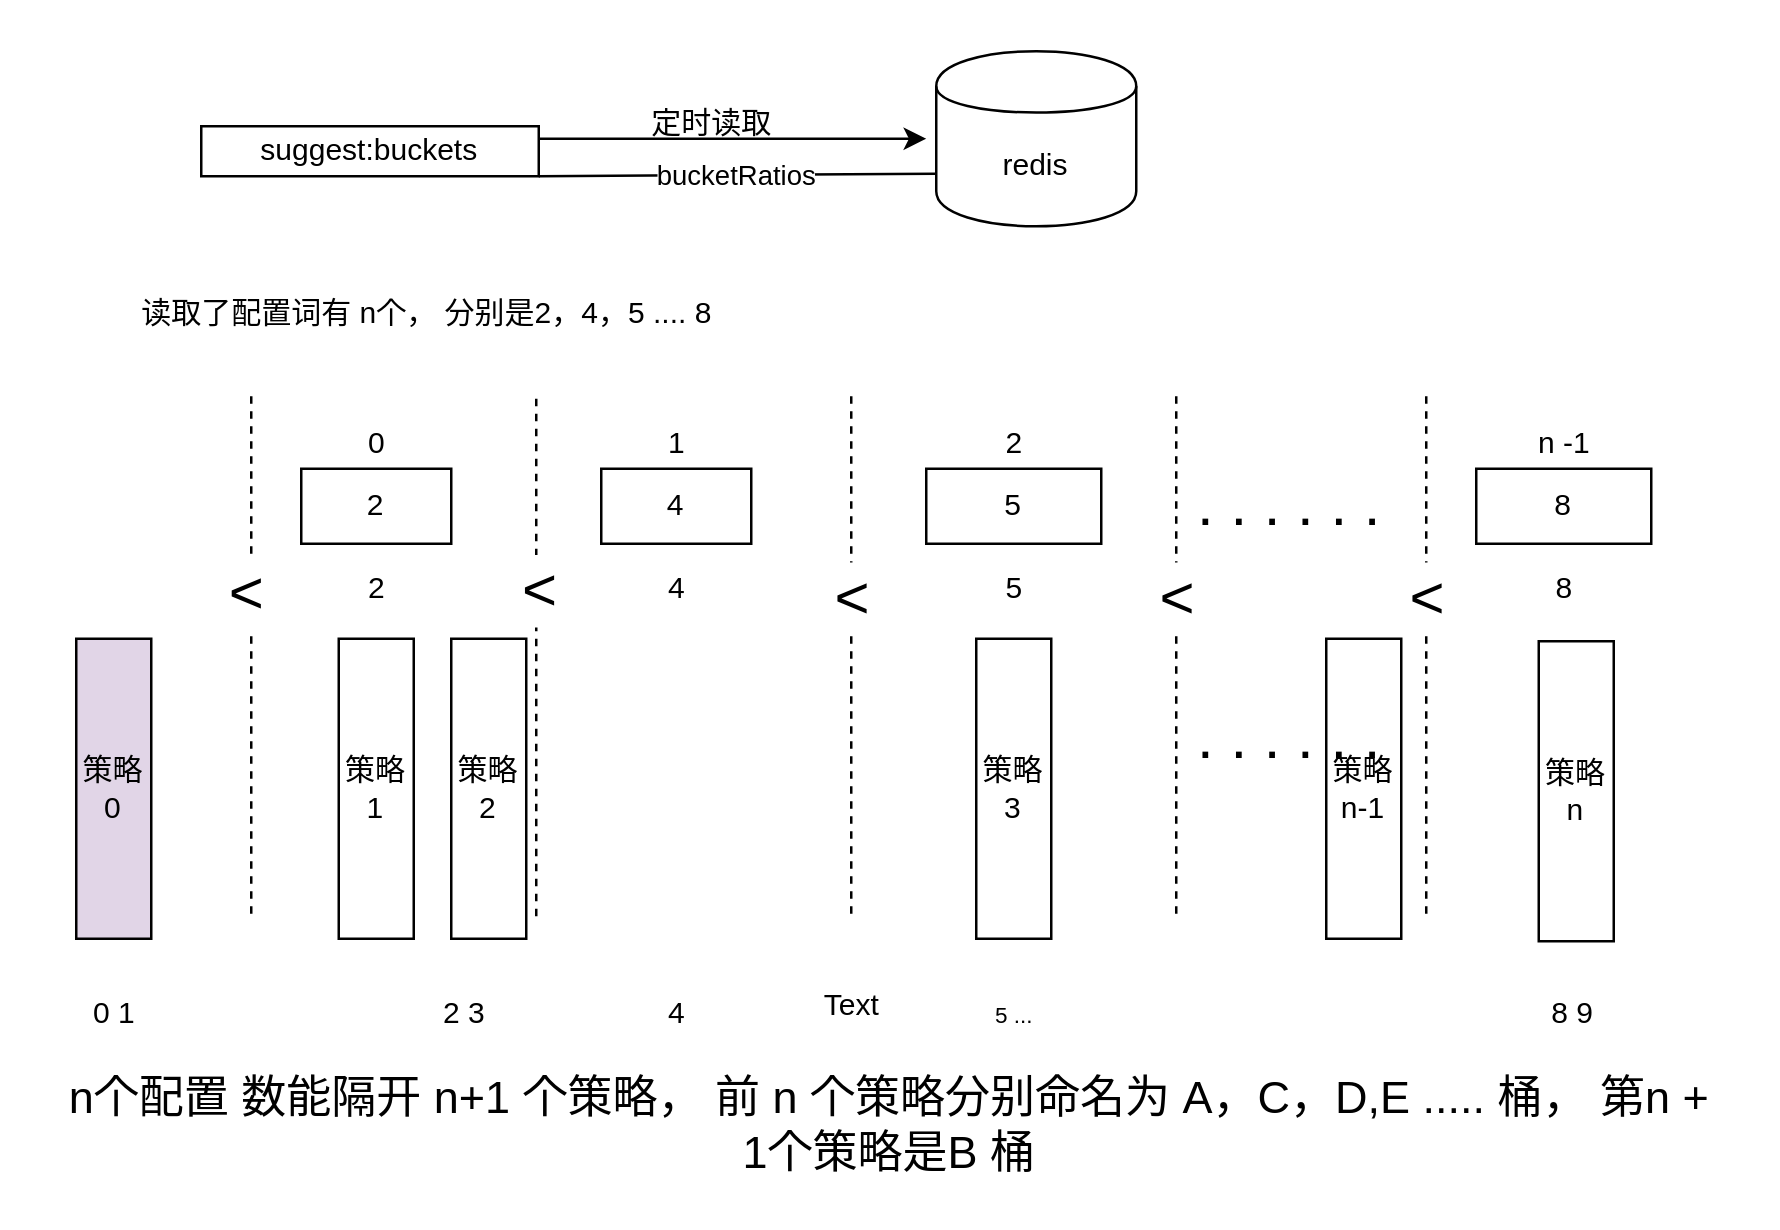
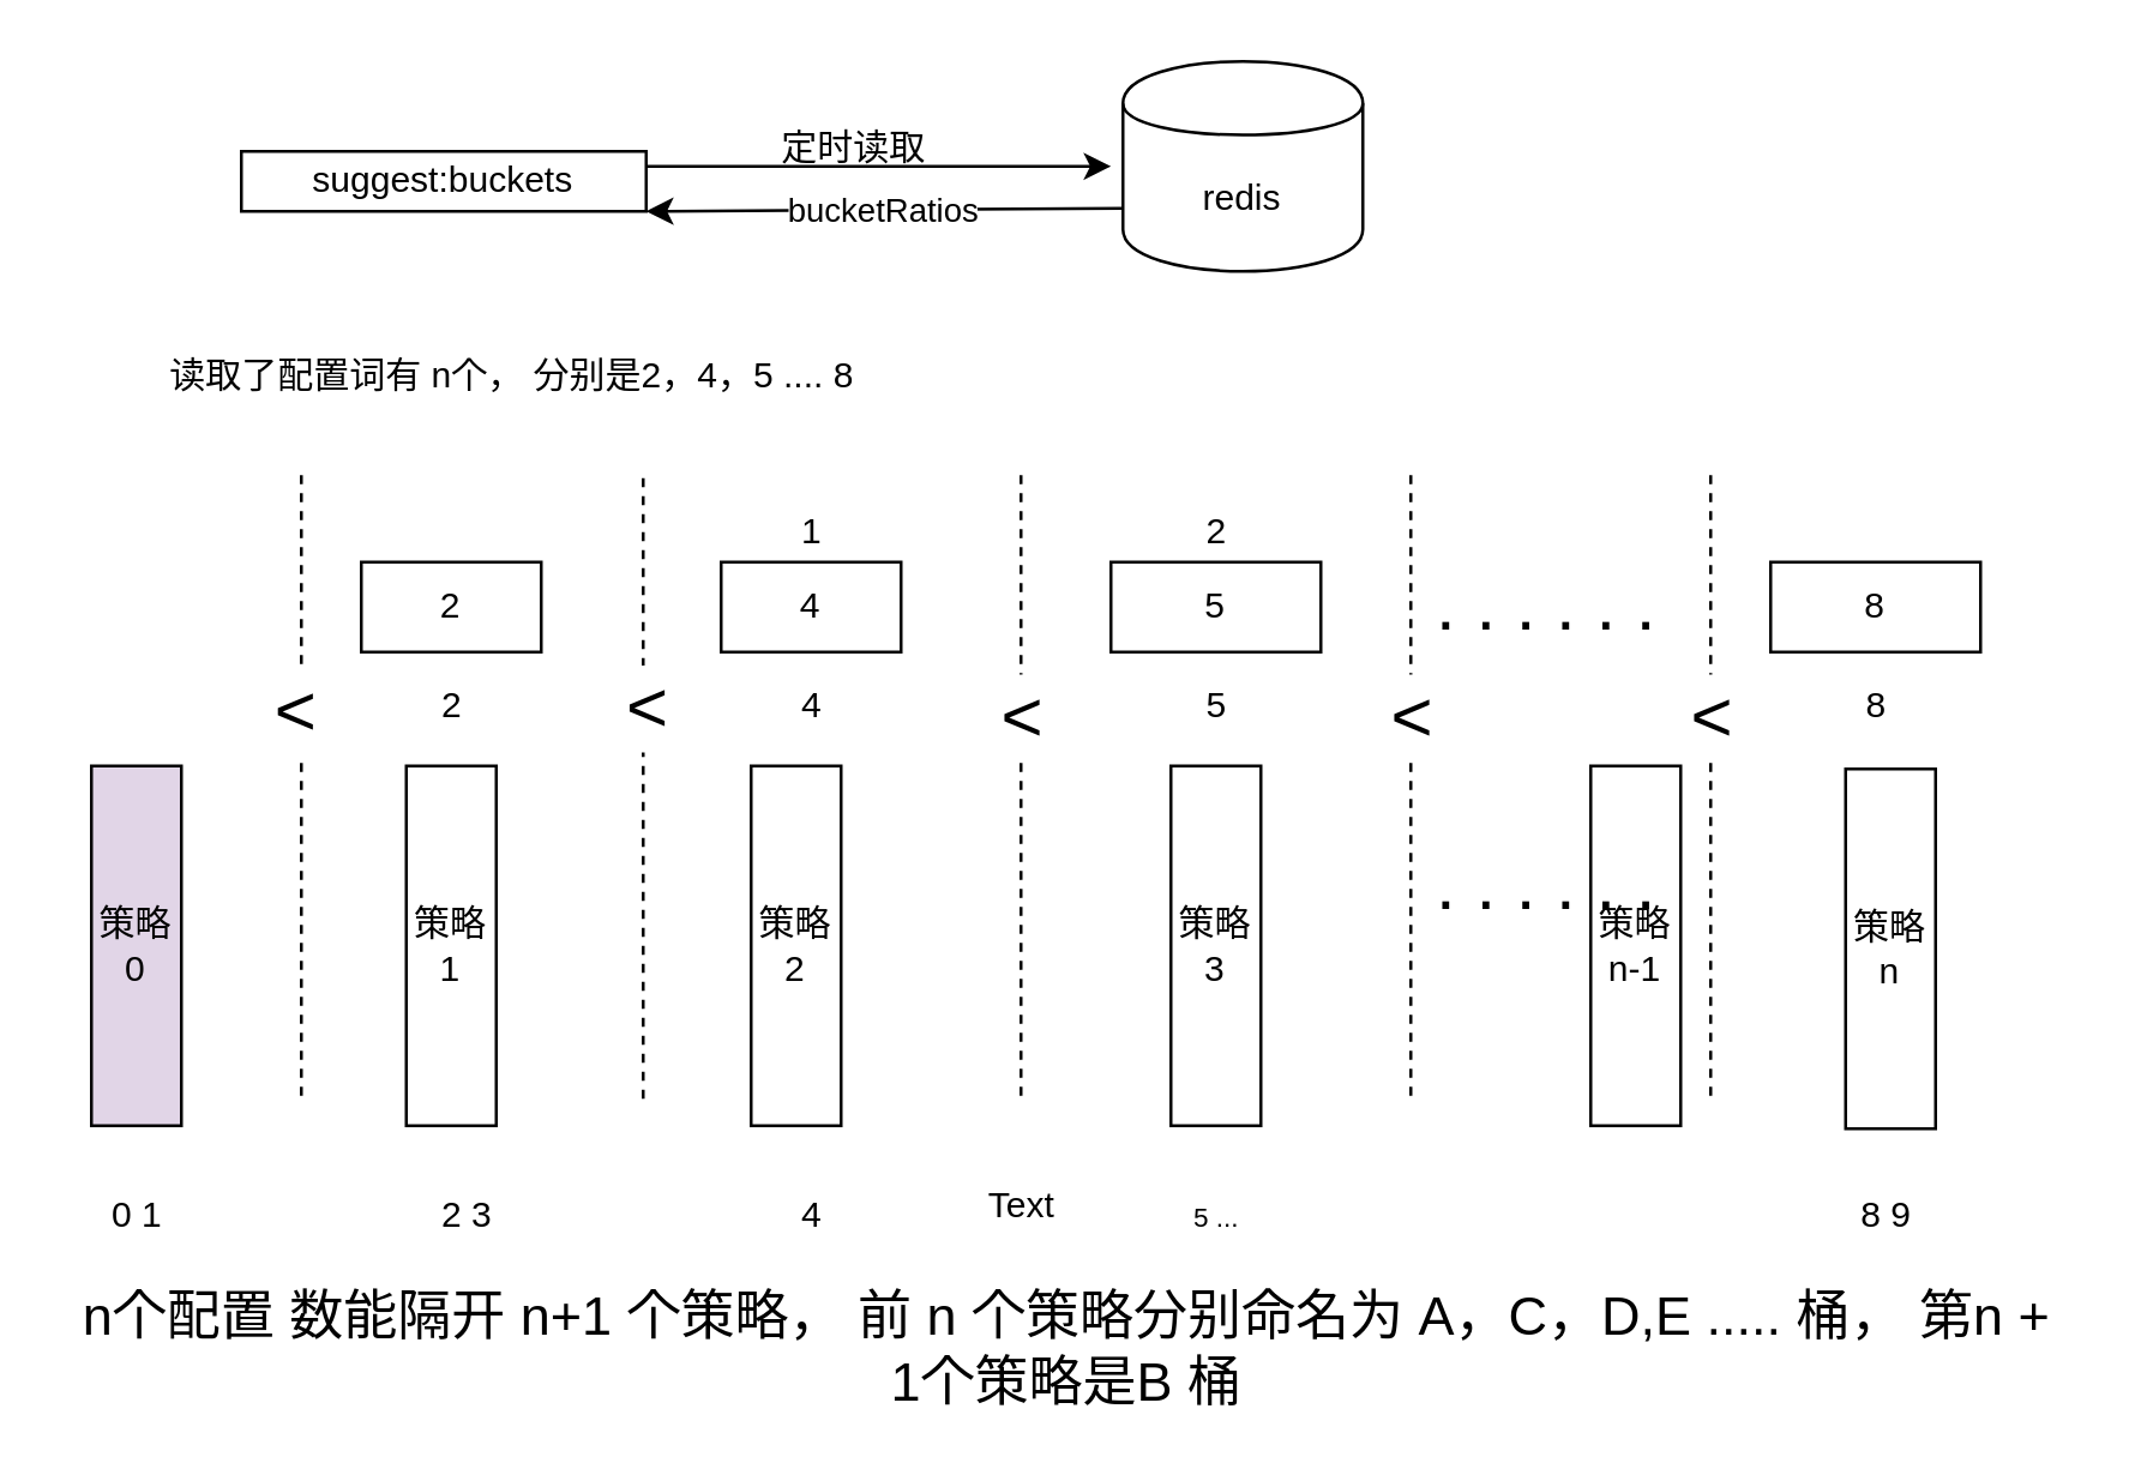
  <mxCell id="0" />
  <mxCell id="1" parent="0" />
  <mxCell id="2" value="suggest:buckets" style="rounded=0;whiteSpace=wrap;html=1;" parent="1" vertex="1"><mxGeometry x="80" y="50" width="135" height="20" as="geometry" /></mxCell>
  <mxCell id="3" value="" style="endArrow=classic;html=1;exitX=1;exitY=0.25;exitDx=0;exitDy=0;" edge="1" parent="1" source="2"><mxGeometry width="50" height="50" relative="1" as="geometry"><mxPoint x="230" y="100" as="sourcePoint" /><mxPoint x="370" y="55" as="targetPoint" /><Array as="points"><mxPoint x="230" y="55" /></Array></mxGeometry></mxCell>
  <mxCell id="4" value="redis" style="shape=cylinder;whiteSpace=wrap;html=1;boundedLbl=1;backgroundOutline=1;" vertex="1" parent="1"><mxGeometry x="374" y="20" width="80" height="70" as="geometry" /></mxCell>
- <mxCell id="5" value="bucketRatios" style="endArrow=none;html=1;entryX=1;entryY=1;entryDx=0;entryDy=0;exitX=0;exitY=0.7;exitDx=0;exitDy=0;" edge="1" parent="1" source="4" target="2"><mxGeometry width="50" height="50" relative="1" as="geometry"><mxPoint x="400" y="260" as="sourcePoint" /><mxPoint x="450" y="210" as="targetPoint" /></mxGeometry></mxCell>
+ <mxCell id="5" value="bucketRatios" style="endArrow=classic;html=1;entryX=1;entryY=1;entryDx=0;entryDy=0;exitX=0;exitY=0.7;exitDx=0;exitDy=0;" edge="1" parent="1" source="4" target="2"><mxGeometry width="50" height="50" relative="1" as="geometry"><mxPoint x="400" y="260" as="sourcePoint" /><mxPoint x="450" y="210" as="targetPoint" /></mxGeometry></mxCell>
  <mxCell id="6" value="2" style="rounded=0;whiteSpace=wrap;html=1;" vertex="1" parent="1"><mxGeometry x="120" y="187" width="60" height="30" as="geometry" /></mxCell>
  <mxCell id="7" value="4" style="rounded=0;whiteSpace=wrap;html=1;" vertex="1" parent="1"><mxGeometry x="240" y="187" width="60" height="30" as="geometry" /></mxCell>
  <mxCell id="8" value="5" style="rounded=0;whiteSpace=wrap;html=1;" vertex="1" parent="1"><mxGeometry x="370" y="187" width="70" height="30" as="geometry" /></mxCell>
- <mxCell id="9" value="0" style="text;html=1;align=center;verticalAlign=middle;resizable=0;points=[];autosize=1;" vertex="1" parent="1"><mxGeometry x="140" y="167" width="20" height="20" as="geometry" /></mxCell>
  <mxCell id="10" value="1" style="text;html=1;align=center;verticalAlign=middle;resizable=0;points=[];autosize=1;" vertex="1" parent="1"><mxGeometry x="260" y="167" width="20" height="20" as="geometry" /></mxCell>
  <mxCell id="11" value="2" style="text;html=1;align=center;verticalAlign=middle;resizable=0;points=[];autosize=1;" vertex="1" parent="1"><mxGeometry x="395" y="167" width="20" height="20" as="geometry" /></mxCell>
  <mxCell id="12" value="8" style="rounded=0;whiteSpace=wrap;html=1;" vertex="1" parent="1"><mxGeometry x="590" y="187" width="70" height="30" as="geometry" /></mxCell>
- <mxCell id="13" value="n -1" style="text;html=1;align=center;verticalAlign=middle;resizable=0;points=[];autosize=1;" vertex="1" parent="1"><mxGeometry x="605" y="167" width="40" height="20" as="geometry" /></mxCell>
  <mxCell id="14" value="定时读取" style="text;html=1;align=center;verticalAlign=middle;resizable=0;points=[];autosize=1;" vertex="1" parent="1"><mxGeometry x="254" y="39" width="60" height="20" as="geometry" /></mxCell>
  <mxCell id="15" value="读取了配置词有 n个， 分别是2，4，5 .... 8" style="text;html=1;align=center;verticalAlign=middle;resizable=0;points=[];autosize=1;" vertex="1" parent="1"><mxGeometry x="50" y="115" width="240" height="20" as="geometry" /></mxCell>
  <mxCell id="16" value="" style="endArrow=none;dashed=1;html=1;" edge="1" parent="1"><mxGeometry width="50" height="50" relative="1" as="geometry"><mxPoint x="100" y="365" as="sourcePoint" /><mxPoint x="100" y="155" as="targetPoint" /></mxGeometry></mxCell>
  <mxCell id="17" value="&lt;font style=&quot;font-size: 24px&quot;&gt;&amp;lt;&lt;/font&gt;" style="edgeLabel;html=1;align=center;verticalAlign=middle;resizable=0;points=[];" vertex="1" connectable="0" parent="16"><mxGeometry x="0.275" y="3" relative="1" as="geometry"><mxPoint y="5" as="offset" /></mxGeometry></mxCell>
  <mxCell id="18" value="" style="endArrow=none;dashed=1;html=1;" edge="1" parent="1"><mxGeometry width="50" height="50" relative="1" as="geometry"><mxPoint x="214" y="366" as="sourcePoint" /><mxPoint x="214" y="156" as="targetPoint" /></mxGeometry></mxCell>
  <mxCell id="19" value="&lt;font style=&quot;font-size: 24px&quot;&gt;&amp;nbsp;&amp;lt;&lt;/font&gt;" style="edgeLabel;html=1;align=center;verticalAlign=middle;resizable=0;points=[];" vertex="1" connectable="0" parent="18"><mxGeometry x="0.208" y="3" relative="1" as="geometry"><mxPoint y="-4" as="offset" /></mxGeometry></mxCell>
  <mxCell id="20" value="" style="endArrow=none;dashed=1;html=1;" edge="1" parent="1"><mxGeometry width="50" height="50" relative="1" as="geometry"><mxPoint x="340" y="365" as="sourcePoint" /><mxPoint x="340" y="155" as="targetPoint" /></mxGeometry></mxCell>
  <mxCell id="21" value="" style="endArrow=none;dashed=1;html=1;" edge="1" parent="1"><mxGeometry width="50" height="50" relative="1" as="geometry"><mxPoint x="470" y="365" as="sourcePoint" /><mxPoint x="470" y="155" as="targetPoint" /></mxGeometry></mxCell>
  <mxCell id="22" value="" style="endArrow=none;dashed=1;html=1;" edge="1" parent="1"><mxGeometry width="50" height="50" relative="1" as="geometry"><mxPoint x="570" y="365" as="sourcePoint" /><mxPoint x="570" y="155" as="targetPoint" /></mxGeometry></mxCell>
  <mxCell id="23" value="&lt;font style=&quot;font-size: 24px&quot;&gt;. . . . . .&lt;/font&gt;" style="text;html=1;align=center;verticalAlign=middle;resizable=0;points=[];autosize=1;" vertex="1" parent="1"><mxGeometry x="470" y="192" width="90" height="20" as="geometry" /></mxCell>
  <mxCell id="24" value="策略&lt;br&gt;0" style="rounded=0;whiteSpace=wrap;html=1;fillColor=#e1d5e7;" vertex="1" parent="1"><mxGeometry x="30" y="255" width="30" height="120" as="geometry" /></mxCell>
  <mxCell id="25" value="策略&lt;br&gt;1" style="rounded=0;whiteSpace=wrap;html=1;" vertex="1" parent="1"><mxGeometry x="135" y="255" width="30" height="120" as="geometry" /></mxCell>
- <mxCell id="26" value="策略&lt;br&gt;2" style="rounded=0;whiteSpace=wrap;html=1;" vertex="1" parent="1"><mxGeometry x="180" y="255" width="30" height="120" as="geometry" /></mxCell>
+ <mxCell id="26" value="策略&lt;br&gt;2" style="rounded=0;whiteSpace=wrap;html=1;" vertex="1" parent="1"><mxGeometry x="250" y="255" width="30" height="120" as="geometry" /></mxCell>
  <mxCell id="27" value="策略&lt;br&gt;3" style="rounded=0;whiteSpace=wrap;html=1;" vertex="1" parent="1"><mxGeometry x="390" y="255" width="30" height="120" as="geometry" /></mxCell>
  <mxCell id="28" value="策略&lt;br&gt;n" style="rounded=0;whiteSpace=wrap;html=1;" vertex="1" parent="1"><mxGeometry x="615" y="256" width="30" height="120" as="geometry" /></mxCell>
  <mxCell id="29" value="策略&lt;br&gt;n-1" style="rounded=0;whiteSpace=wrap;html=1;" vertex="1" parent="1"><mxGeometry x="530" y="255" width="30" height="120" as="geometry" /></mxCell>
  <mxCell id="30" value="&lt;font style=&quot;font-size: 24px&quot;&gt;. . . . . .&lt;/font&gt;" style="text;html=1;align=center;verticalAlign=middle;resizable=0;points=[];autosize=1;" vertex="1" parent="1"><mxGeometry x="470" y="285" width="90" height="20" as="geometry" /></mxCell>
  <mxCell id="31" value="2" style="text;html=1;align=center;verticalAlign=middle;resizable=0;points=[];autosize=1;" vertex="1" parent="1"><mxGeometry x="140" y="225" width="20" height="20" as="geometry" /></mxCell>
  <mxCell id="32" value="4" style="text;html=1;align=center;verticalAlign=middle;resizable=0;points=[];autosize=1;" vertex="1" parent="1"><mxGeometry x="260" y="225" width="20" height="20" as="geometry" /></mxCell>
  <mxCell id="33" value="5" style="text;html=1;align=center;verticalAlign=middle;resizable=0;points=[];autosize=1;" vertex="1" parent="1"><mxGeometry x="395" y="225" width="20" height="20" as="geometry" /></mxCell>
  <mxCell id="34" value="8" style="text;html=1;align=center;verticalAlign=middle;resizable=0;points=[];autosize=1;" vertex="1" parent="1"><mxGeometry x="615" y="225" width="20" height="20" as="geometry" /></mxCell>
  <mxCell id="35" value="&lt;font style=&quot;font-size: 24px&quot;&gt;&amp;nbsp;&amp;lt;&lt;/font&gt;" style="edgeLabel;html=1;align=center;verticalAlign=middle;resizable=0;points=[];" vertex="1" connectable="0" parent="1"><mxGeometry x="290" y="249" as="geometry"><mxPoint x="46" y="-11" as="offset" /></mxGeometry></mxCell>
  <mxCell id="36" value="&lt;font style=&quot;font-size: 24px&quot;&gt;&amp;nbsp;&amp;lt;&lt;/font&gt;" style="edgeLabel;html=1;align=center;verticalAlign=middle;resizable=0;points=[];" vertex="1" connectable="0" parent="1"><mxGeometry x="420" y="249" as="geometry"><mxPoint x="46" y="-11" as="offset" /></mxGeometry></mxCell>
  <mxCell id="37" value="&lt;font style=&quot;font-size: 24px&quot;&gt;&amp;nbsp;&amp;lt;&lt;/font&gt;" style="edgeLabel;html=1;align=center;verticalAlign=middle;resizable=0;points=[];" vertex="1" connectable="0" parent="1"><mxGeometry x="520" y="249" as="geometry"><mxPoint x="46" y="-11" as="offset" /></mxGeometry></mxCell>
  <mxCell id="38" value="0 1" style="text;html=1;align=center;verticalAlign=middle;resizable=0;points=[];autosize=1;" vertex="1" parent="1"><mxGeometry x="30" y="395" width="30" height="20" as="geometry" /></mxCell>
- <mxCell id="39" value="2 3" style="text;html=1;align=center;verticalAlign=middle;resizable=0;points=[];autosize=1;" vertex="1" parent="1"><mxGeometry x="170" y="395" width="30" height="20" as="geometry" /></mxCell>
+ <mxCell id="39" value="2 3" style="text;html=1;align=center;verticalAlign=middle;resizable=0;points=[];autosize=1;" vertex="1" parent="1"><mxGeometry x="140" y="395" width="30" height="20" as="geometry" /></mxCell>
  <mxCell id="40" value="4" style="text;html=1;align=center;verticalAlign=middle;resizable=0;points=[];autosize=1;" vertex="1" parent="1"><mxGeometry x="260" y="395" width="20" height="20" as="geometry" /></mxCell>
  <mxCell id="41" value="&lt;font style=&quot;font-size: 9px&quot;&gt;5 ...&lt;/font&gt;" style="text;html=1;align=center;verticalAlign=middle;resizable=0;points=[];autosize=1;" vertex="1" parent="1"><mxGeometry x="390" y="395" width="30" height="20" as="geometry" /></mxCell>
  <mxCell id="42" value="8 9&amp;nbsp;" style="text;html=1;align=center;verticalAlign=middle;resizable=0;points=[];autosize=1;" vertex="1" parent="1"><mxGeometry x="610" y="395" width="40" height="20" as="geometry" /></mxCell>
  <mxCell id="43" value="&lt;font style=&quot;font-size: 18px&quot;&gt;n个配置 数能隔开 n+1 个策略， 前 n 个策略分别命名为 A，C，D,E ..... 桶， 第n +&lt;br&gt;1个策略是B 桶&lt;/font&gt;" style="text;html=1;align=center;verticalAlign=middle;resizable=0;points=[];autosize=1;" vertex="1" parent="1"><mxGeometry x="20" y="430" width="670" height="40" as="geometry" /></mxCell>
  <mxCell id="44" value="Text" style="text;html=1;align=center;verticalAlign=middle;resizable=0;points=[];autosize=1;" vertex="1" parent="1"><mxGeometry x="320" y="392" width="40" height="20" as="geometry" /></mxCell>
